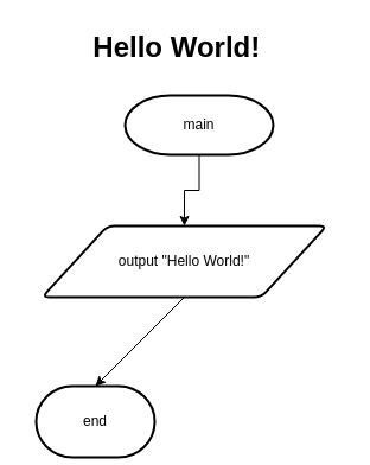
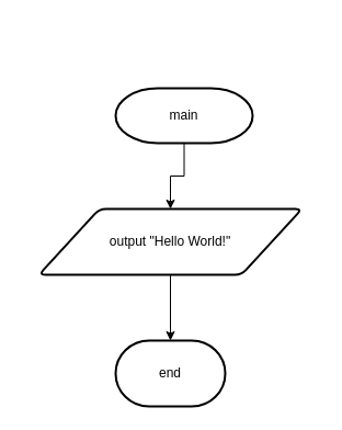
  <mxCell id="0" />
  <mxCell id="1" parent="0" />
  <mxCell id="2" value="output &quot;Hello World!&quot;" style="shape=parallelogram;html=1;strokeWidth=2;perimeter=parallelogramPerimeter;whiteSpace=wrap;rounded=1;arcSize=12;size=0.23;" parent="1" vertex="1"><mxGeometry x="35" y="190" width="240" height="60" as="geometry" /></mxCell>
  <mxCell id="3" value="" style="endArrow=classic;html=1;rounded=0;exitX=0.5;exitY=1;exitDx=0;exitDy=0;entryX=0.5;entryY=0;entryDx=0;entryDy=0;entryPerimeter=0;" parent="1" source="2" target="4" edge="1"><mxGeometry width="50" height="50" relative="1" as="geometry"><mxPoint x="130" y="270" as="sourcePoint" /><mxPoint x="150" y="210" as="targetPoint" /></mxGeometry></mxCell>
- <mxCell id="4" value="end" style="strokeWidth=2;html=1;shape=mxgraph.flowchart.terminator;whiteSpace=wrap;" parent="1" vertex="1"><mxGeometry x="30" y="325" width="100" height="60" as="geometry" /></mxCell>
+ <mxCell id="4" value="end" style="strokeWidth=2;html=1;shape=mxgraph.flowchart.terminator;whiteSpace=wrap;" parent="1" vertex="1"><mxGeometry x="105" y="310" width="100" height="60" as="geometry" /></mxCell>
  <mxCell id="5" value="" style="edgeStyle=orthogonalEdgeStyle;rounded=0;orthogonalLoop=1;jettySize=auto;html=1;" edge="1" parent="1" source="6" target="2"><mxGeometry relative="1" as="geometry" /></mxCell>
  <mxCell id="6" value="main" style="strokeWidth=2;html=1;shape=mxgraph.flowchart.terminator;whiteSpace=wrap;" parent="1" vertex="1"><mxGeometry x="105" y="80" width="125" height="50" as="geometry" /></mxCell>
- <mxCell id="7" value="&lt;h1&gt;&lt;span style=&quot;white-space: pre;&quot;&gt;&#09;&lt;/span&gt;Hello World!&lt;/h1&gt;" style="text;html=1;strokeColor=none;fillColor=none;spacing=5;spacingTop=-20;whiteSpace=wrap;overflow=hidden;rounded=0;" parent="1" vertex="1"><mxGeometry x="20" y="20" width="270" height="40" as="geometry" /></mxCell>
